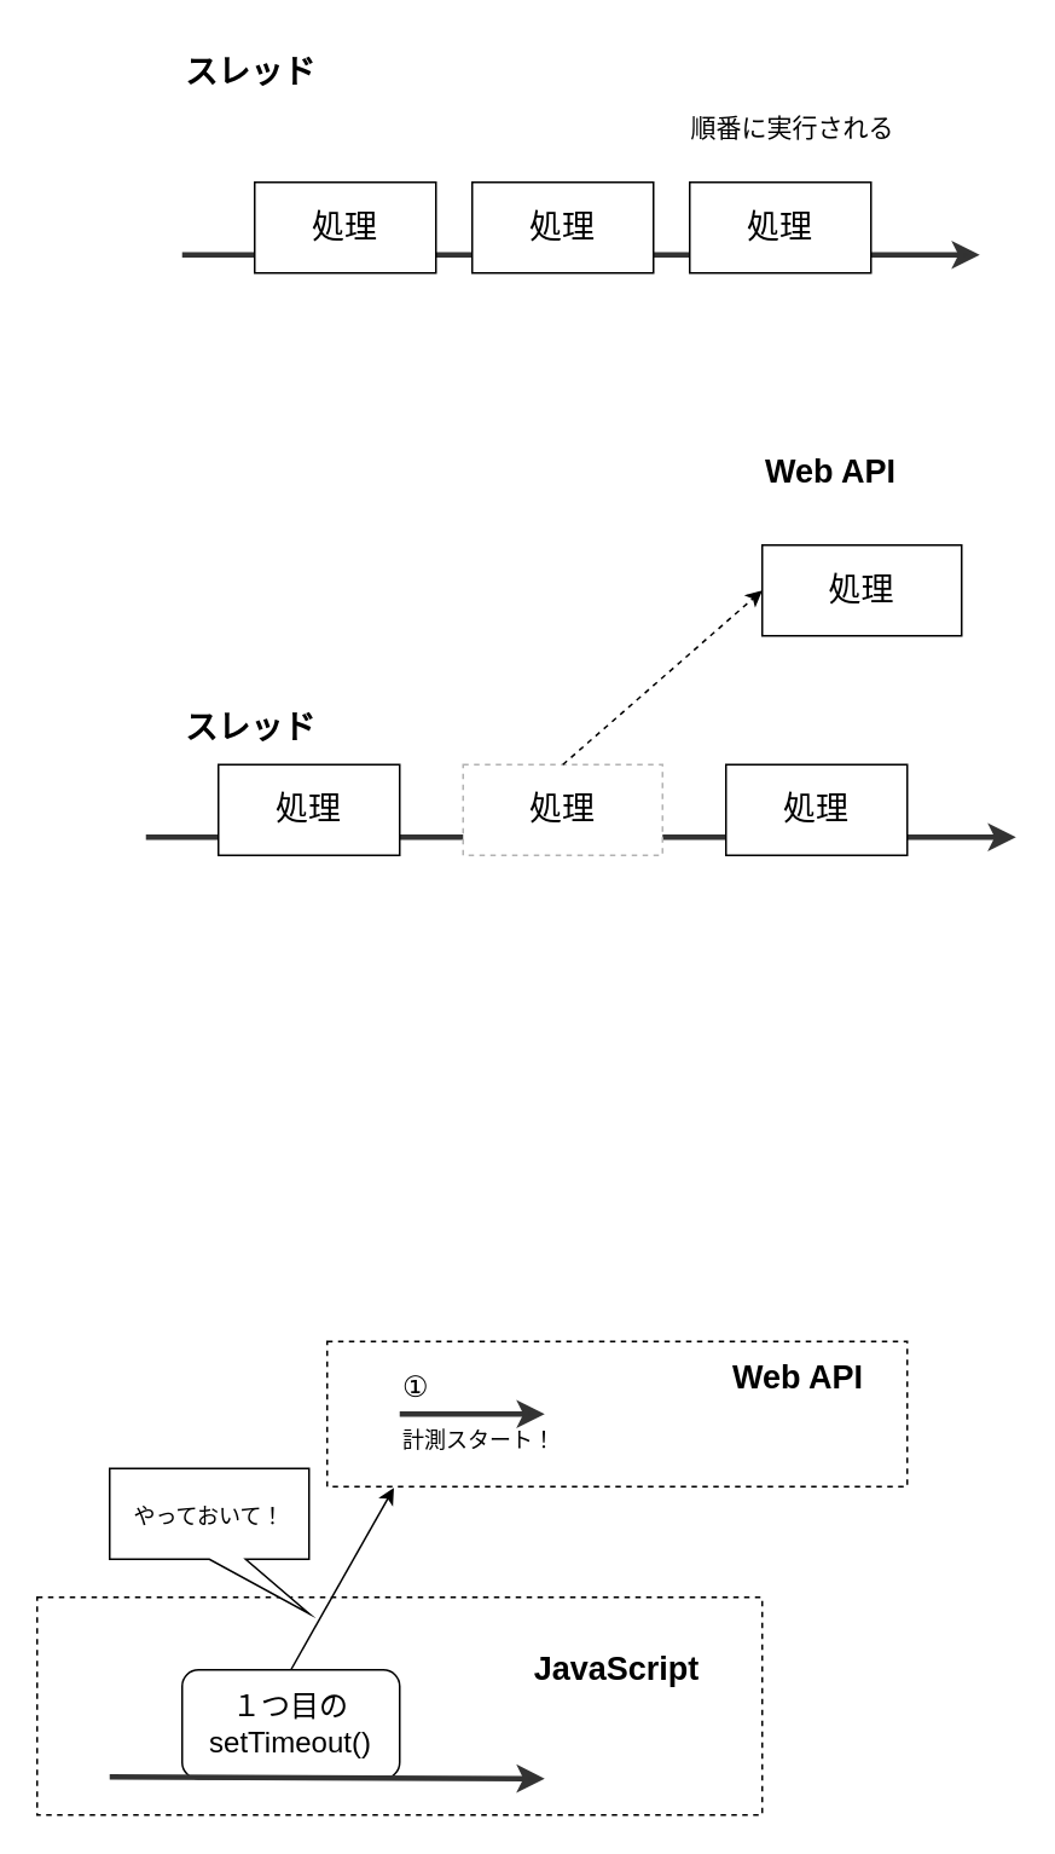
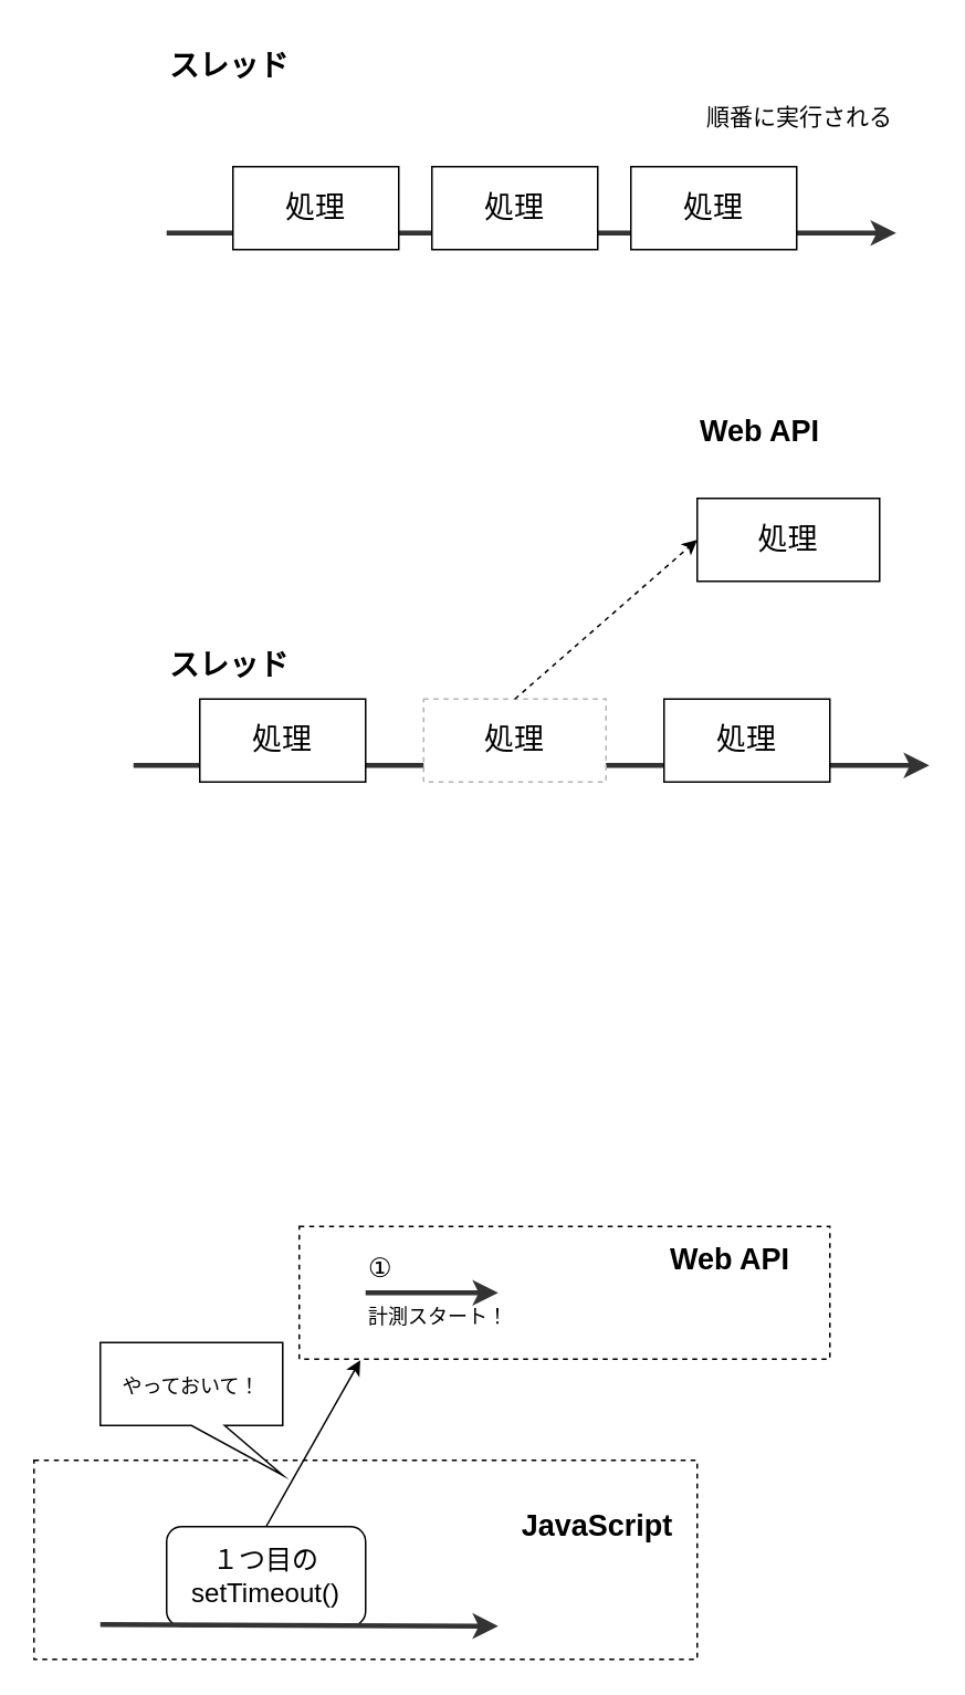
  <mxCell id="0" />
  <mxCell id="1" parent="0" />
  <mxCell id="2" value="" style="rounded=0;whiteSpace=wrap;html=1;fillColor=none;dashed=1;" vertex="1" parent="1"><mxGeometry x="20" y="880" width="400" height="120" as="geometry" /></mxCell>
  <mxCell id="3" value="" style="rounded=0;whiteSpace=wrap;html=1;fillColor=none;dashed=1;" vertex="1" parent="1"><mxGeometry x="180" y="739" width="320" height="80" as="geometry" /></mxCell>
  <mxCell id="4" value="" style="endArrow=classic;html=1;rounded=0;strokeWidth=3;strokeColor=#333333;" parent="1" edge="1"><mxGeometry width="50" height="50" relative="1" as="geometry"><mxPoint x="100" y="140" as="sourcePoint" /><mxPoint x="540" y="140" as="targetPoint" /></mxGeometry></mxCell>
  <mxCell id="5" value="&lt;font style=&quot;font-size: 18px;&quot;&gt;処理&lt;/font&gt;" style="rounded=0;whiteSpace=wrap;html=1;" parent="1" vertex="1"><mxGeometry x="140" y="100" width="100" height="50" as="geometry" /></mxCell>
  <mxCell id="6" value="&lt;font style=&quot;font-size: 18px;&quot;&gt;処理&lt;/font&gt;" style="rounded=0;whiteSpace=wrap;html=1;" parent="1" vertex="1"><mxGeometry x="260" y="100" width="100" height="50" as="geometry" /></mxCell>
  <mxCell id="7" value="&lt;font style=&quot;font-size: 18px;&quot;&gt;処理&lt;/font&gt;" style="rounded=0;whiteSpace=wrap;html=1;" parent="1" vertex="1"><mxGeometry x="380" y="100" width="100" height="50" as="geometry" /></mxCell>
  <mxCell id="8" value="スレッド" style="text;html=1;strokeColor=none;fillColor=none;align=left;verticalAlign=middle;whiteSpace=wrap;rounded=0;fontSize=18;fontStyle=1" parent="1" vertex="1"><mxGeometry x="100" y="20" width="120" height="40" as="geometry" /></mxCell>
- <mxCell id="9" value="順番に実行される" style="text;html=1;strokeColor=none;fillColor=none;align=right;verticalAlign=middle;whiteSpace=wrap;rounded=0;fontSize=14;fontStyle=0" parent="1" vertex="1"><mxGeometry x="335" y="50" width="160" height="40" as="geometry" /></mxCell>
+ <mxCell id="9" value="順番に実行される" style="text;html=1;strokeColor=none;fillColor=none;align=right;verticalAlign=middle;whiteSpace=wrap;rounded=0;fontSize=14;fontStyle=0" parent="1" vertex="1"><mxGeometry x="380" y="50" width="160" height="40" as="geometry" /></mxCell>
  <mxCell id="10" value="" style="endArrow=classic;html=1;rounded=0;strokeWidth=3;strokeColor=#333333;" parent="1" edge="1"><mxGeometry width="50" height="50" relative="1" as="geometry"><mxPoint x="80" y="461" as="sourcePoint" /><mxPoint x="560" y="461" as="targetPoint" /></mxGeometry></mxCell>
  <mxCell id="11" value="&lt;font style=&quot;font-size: 18px;&quot;&gt;処理&lt;/font&gt;" style="rounded=0;whiteSpace=wrap;html=1;" parent="1" vertex="1"><mxGeometry x="120" y="421" width="100" height="50" as="geometry" /></mxCell>
  <mxCell id="12" value="&lt;font style=&quot;font-size: 18px;&quot;&gt;処理&lt;/font&gt;" style="rounded=0;whiteSpace=wrap;html=1;strokeColor=#B3B3B3;dashed=1;" parent="1" vertex="1"><mxGeometry x="255" y="421" width="110" height="50" as="geometry" /></mxCell>
  <mxCell id="13" value="&lt;font style=&quot;font-size: 18px;&quot;&gt;処理&lt;/font&gt;" style="rounded=0;whiteSpace=wrap;html=1;" parent="1" vertex="1"><mxGeometry x="400" y="421" width="100" height="50" as="geometry" /></mxCell>
  <mxCell id="14" value="スレッド" style="text;html=1;strokeColor=none;fillColor=none;align=left;verticalAlign=middle;whiteSpace=wrap;rounded=0;fontSize=18;fontStyle=1" parent="1" vertex="1"><mxGeometry x="100" y="381" width="120" height="40" as="geometry" /></mxCell>
  <mxCell id="15" value="Web API" style="text;html=1;strokeColor=none;fillColor=none;align=left;verticalAlign=middle;whiteSpace=wrap;rounded=0;fontSize=18;fontStyle=1" parent="1" vertex="1"><mxGeometry x="420" y="240" width="120" height="40" as="geometry" /></mxCell>
  <mxCell id="16" value="" style="endArrow=classic;html=1;rounded=0;exitX=0.5;exitY=0;exitDx=0;exitDy=0;entryX=0;entryY=0.5;entryDx=0;entryDy=0;dashed=1;" parent="1" source="12" target="17" edge="1"><mxGeometry width="50" height="50" relative="1" as="geometry"><mxPoint x="369" y="380" as="sourcePoint" /><mxPoint x="350" y="340" as="targetPoint" /></mxGeometry></mxCell>
  <mxCell id="17" value="&lt;font style=&quot;font-size: 18px;&quot;&gt;処理&lt;/font&gt;" style="rounded=0;whiteSpace=wrap;html=1;strokeColor=#000000;" parent="1" vertex="1"><mxGeometry x="420" y="300" width="110" height="50" as="geometry" /></mxCell>
- <mxCell id="18" value="JavaScript" style="text;html=1;strokeColor=none;fillColor=none;align=center;verticalAlign=middle;whiteSpace=wrap;rounded=0;fontSize=18;fontStyle=1" vertex="1" parent="1"><mxGeometry x="280" y="900" width="120" height="40" as="geometry" /></mxCell>
+ <mxCell id="18" value="JavaScript" style="text;html=1;strokeColor=none;fillColor=none;align=center;verticalAlign=middle;whiteSpace=wrap;rounded=0;fontSize=18;fontStyle=1" vertex="1" parent="1"><mxGeometry x="300" y="900" width="120" height="40" as="geometry" /></mxCell>
  <mxCell id="19" value="" style="endArrow=classic;html=1;rounded=0;strokeWidth=3;strokeColor=#333333;" edge="1" parent="1"><mxGeometry width="50" height="50" relative="1" as="geometry"><mxPoint x="220" y="779" as="sourcePoint" /><mxPoint x="300" y="779" as="targetPoint" /></mxGeometry></mxCell>
  <mxCell id="20" value="１つ目の&lt;br style=&quot;font-size: 16px;&quot;&gt;setTimeout()" style="whiteSpace=wrap;html=1;fontSize=16;rounded=1;" vertex="1" parent="1"><mxGeometry x="100" y="920" width="120" height="60" as="geometry" /></mxCell>
  <mxCell id="21" value="" style="endArrow=classic;html=1;rounded=0;fontSize=16;exitX=0.5;exitY=0;exitDx=0;exitDy=0;entryX=0.115;entryY=1.008;entryDx=0;entryDy=0;entryPerimeter=0;" edge="1" parent="1" source="20" target="3"><mxGeometry width="50" height="50" relative="1" as="geometry"><mxPoint x="200" y="810" as="sourcePoint" /><mxPoint x="250" y="760" as="targetPoint" /></mxGeometry></mxCell>
  <mxCell id="22" value="&lt;font style=&quot;font-size: 12px;&quot;&gt;やっておいて！&lt;/font&gt;" style="shape=callout;whiteSpace=wrap;html=1;perimeter=calloutPerimeter;fontSize=16;position2=1;" vertex="1" parent="1"><mxGeometry x="60" y="809" width="110" height="80" as="geometry" /></mxCell>
  <mxCell id="23" value="①" style="text;html=1;strokeColor=none;fillColor=none;align=left;verticalAlign=middle;whiteSpace=wrap;rounded=0;fontSize=16;" vertex="1" parent="1"><mxGeometry x="220" y="749" width="120" height="30" as="geometry" /></mxCell>
  <mxCell id="24" value="" style="endArrow=classic;html=1;rounded=0;strokeWidth=3;strokeColor=#333333;entryX=0.7;entryY=0.503;entryDx=0;entryDy=0;entryPerimeter=0;" edge="1" parent="1"><mxGeometry width="50" height="50" relative="1" as="geometry"><mxPoint x="60" y="979" as="sourcePoint" /><mxPoint x="300" y="979.983" as="targetPoint" /></mxGeometry></mxCell>
  <mxCell id="25" value="計測スタート！" style="text;html=1;strokeColor=none;fillColor=none;align=left;verticalAlign=middle;whiteSpace=wrap;rounded=0;fontSize=12;" vertex="1" parent="1"><mxGeometry x="220" y="779" width="120" height="30" as="geometry" /></mxCell>
  <mxCell id="26" value="Web API" style="text;html=1;strokeColor=none;fillColor=none;align=center;verticalAlign=middle;whiteSpace=wrap;rounded=0;fontSize=18;fontStyle=1" vertex="1" parent="1"><mxGeometry x="380" y="739" width="120" height="40" as="geometry" /></mxCell>
